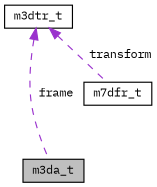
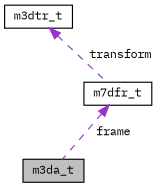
  digraph {
    fontname="IBM Plex Mono"
    node [color=black fillcolor=white fontname="IBM Plex Mono" fontsize=10 shape=record style=filled]
    edge [color=darkorchid3 dir=back fontname="IBM Plex Mono" fontsize=10 labelfontname=Helvetica labelfontsize=10 style=dashed]
    n1 [fillcolor=grey75 fontcolor=black height=0.2 label=m3da_t width=0.4]
    n2 [height=0.2 label=m7dfr_t width=0.4]
    n3 [height=0.2 label=m3dtr_t width=0.4]
-   n3 -> n1 [label=" frame"]
+   n2 -> n1 [label=" frame"]
    n3 -> n2 [label=" transform"]
  }
